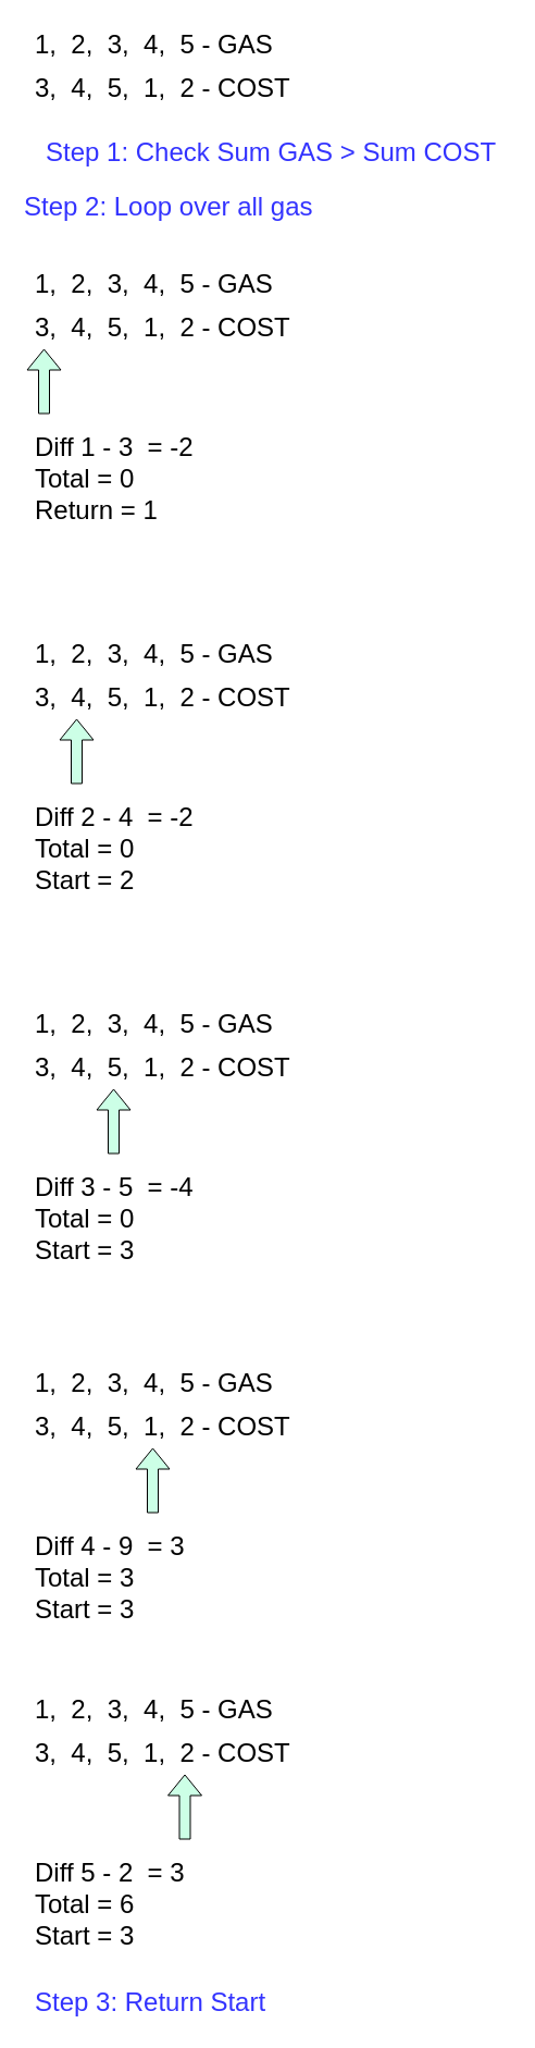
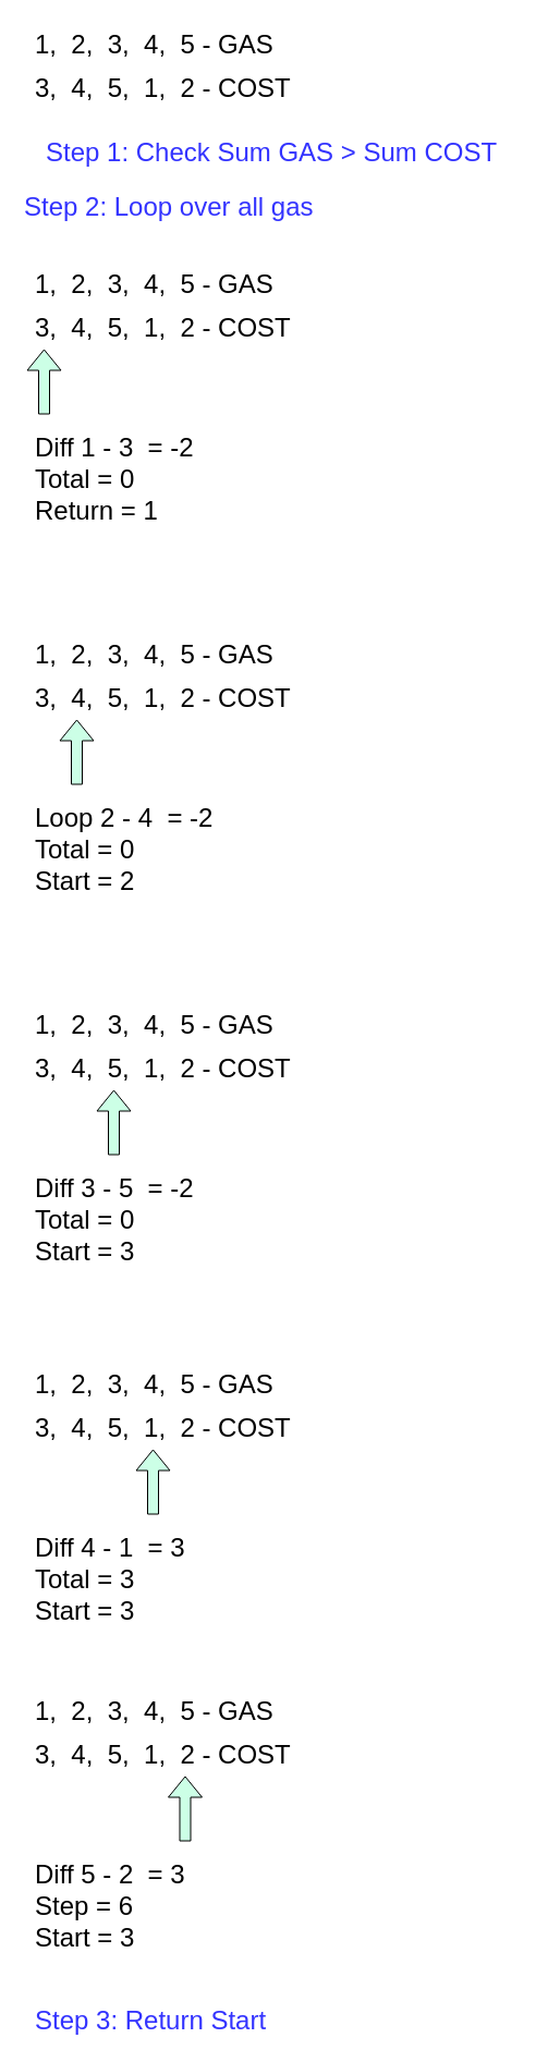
  <mxCell id="0" />
  <mxCell id="1" parent="0" />
  <mxCell id="2" value="&lt;font style=&quot;font-size: 24px&quot;&gt;1,&amp;nbsp; 2,&amp;nbsp; 3,&amp;nbsp; 4,&amp;nbsp; 5 - GAS&lt;br&gt;&lt;br&gt;&lt;/font&gt;" style="text;html=1;" parent="1" vertex="1"><mxGeometry x="30" y="20" width="300" height="60" as="geometry" /></mxCell>
  <mxCell id="3" value="&lt;font style=&quot;font-size: 24px&quot;&gt;3,&amp;nbsp; 4,&amp;nbsp; 5,&amp;nbsp; 1,&amp;nbsp; 2 - COST&lt;/font&gt;" style="text;html=1;" parent="1" vertex="1"><mxGeometry x="30" y="60" width="280" height="40" as="geometry" /></mxCell>
  <mxCell id="4" value="&lt;font style=&quot;font-size: 24px&quot;&gt;Diff 1 - 3&amp;nbsp; = -2&lt;br&gt;Total = 0&lt;br&gt;Return = 1&lt;br&gt;&lt;/font&gt;" style="text;html=1;" parent="1" vertex="1"><mxGeometry x="30" y="390" width="190" height="120" as="geometry" /></mxCell>
  <mxCell id="5" value="&lt;font style=&quot;font-size: 24px&quot;&gt;Step 2: Loop over all gas&lt;/font&gt;" style="text;html=1;strokeColor=none;fillColor=none;align=left;verticalAlign=middle;whiteSpace=wrap;rounded=0;fontColor=#3333FF;" vertex="1" parent="1"><mxGeometry x="20" y="170" width="390" height="40" as="geometry" /></mxCell>
  <mxCell id="6" value="&lt;font style=&quot;font-size: 24px&quot;&gt;1,&amp;nbsp; 2,&amp;nbsp; 3,&amp;nbsp; 4,&amp;nbsp; 5 - GAS&lt;br&gt;&lt;br&gt;&lt;/font&gt;" style="text;html=1;" vertex="1" parent="1"><mxGeometry x="30" y="240" width="300" height="60" as="geometry" /></mxCell>
  <mxCell id="7" value="&lt;font style=&quot;font-size: 24px&quot;&gt;3,&amp;nbsp; 4,&amp;nbsp; 5,&amp;nbsp; 1,&amp;nbsp; 2 - COST&lt;/font&gt;" style="text;html=1;" vertex="1" parent="1"><mxGeometry x="30" y="280" width="280" height="40" as="geometry" /></mxCell>
  <mxCell id="8" value="" style="shape=flexArrow;endArrow=classic;html=1;fillColor=#CCFFE6;" edge="1" parent="1"><mxGeometry width="50" height="50" relative="1" as="geometry"><mxPoint x="40" y="380" as="sourcePoint" /><mxPoint x="40" y="320" as="targetPoint" /></mxGeometry></mxCell>
- <mxCell id="9" value="&lt;font style=&quot;font-size: 24px&quot;&gt;Diff 2 - 4&amp;nbsp; = -2&lt;br&gt;Total = 0&lt;br&gt;Start = 2&lt;br&gt;&lt;/font&gt;" style="text;html=1;" vertex="1" parent="1"><mxGeometry x="30" y="730" width="190" height="120" as="geometry" /></mxCell>
+ <mxCell id="9" value="&lt;font style=&quot;font-size: 24px&quot;&gt;Loop 2 - 4&amp;nbsp; = -2&lt;br&gt;Total = 0&lt;br&gt;Start = 2&lt;br&gt;&lt;/font&gt;" style="text;html=1;" vertex="1" parent="1"><mxGeometry x="30" y="730" width="190" height="120" as="geometry" /></mxCell>
  <mxCell id="10" value="&lt;font style=&quot;font-size: 24px&quot;&gt;1,&amp;nbsp; 2,&amp;nbsp; 3,&amp;nbsp; 4,&amp;nbsp; 5 - GAS&lt;br&gt;&lt;br&gt;&lt;/font&gt;" style="text;html=1;" vertex="1" parent="1"><mxGeometry x="30" y="580" width="300" height="60" as="geometry" /></mxCell>
  <mxCell id="11" value="&lt;font style=&quot;font-size: 24px&quot;&gt;3,&amp;nbsp; 4,&amp;nbsp; 5,&amp;nbsp; 1,&amp;nbsp; 2 - COST&lt;/font&gt;" style="text;html=1;" vertex="1" parent="1"><mxGeometry x="30" y="620" width="280" height="40" as="geometry" /></mxCell>
  <mxCell id="12" value="" style="shape=flexArrow;endArrow=classic;html=1;fillColor=#CCFFE6;" edge="1" parent="1"><mxGeometry width="50" height="50" relative="1" as="geometry"><mxPoint x="70" y="720" as="sourcePoint" /><mxPoint x="70" y="660" as="targetPoint" /></mxGeometry></mxCell>
- <mxCell id="13" value="&lt;font style=&quot;font-size: 24px&quot;&gt;Diff 3 - 5&amp;nbsp; = -4&lt;br&gt;Total = 0&lt;br&gt;Start = 3&lt;br&gt;&lt;/font&gt;" style="text;html=1;" vertex="1" parent="1"><mxGeometry x="30" y="1070" width="190" height="120" as="geometry" /></mxCell>
+ <mxCell id="13" value="&lt;font style=&quot;font-size: 24px&quot;&gt;Diff 3 - 5&amp;nbsp; = -2&lt;br&gt;Total = 0&lt;br&gt;Start = 3&lt;br&gt;&lt;/font&gt;" style="text;html=1;" vertex="1" parent="1"><mxGeometry x="30" y="1070" width="190" height="120" as="geometry" /></mxCell>
  <mxCell id="14" value="&lt;font style=&quot;font-size: 24px&quot;&gt;1,&amp;nbsp; 2,&amp;nbsp; 3,&amp;nbsp; 4,&amp;nbsp; 5 - GAS&lt;br&gt;&lt;br&gt;&lt;/font&gt;" style="text;html=1;" vertex="1" parent="1"><mxGeometry x="30" y="920" width="300" height="60" as="geometry" /></mxCell>
  <mxCell id="15" value="&lt;font style=&quot;font-size: 24px&quot;&gt;3,&amp;nbsp; 4,&amp;nbsp; 5,&amp;nbsp; 1,&amp;nbsp; 2 - COST&lt;/font&gt;" style="text;html=1;" vertex="1" parent="1"><mxGeometry x="30" y="960" width="280" height="40" as="geometry" /></mxCell>
  <mxCell id="16" value="" style="shape=flexArrow;endArrow=classic;html=1;fillColor=#CCFFE6;" edge="1" parent="1"><mxGeometry width="50" height="50" relative="1" as="geometry"><mxPoint x="104" y="1060" as="sourcePoint" /><mxPoint x="104" y="1000" as="targetPoint" /></mxGeometry></mxCell>
- <mxCell id="17" value="&lt;font style=&quot;font-size: 24px&quot;&gt;Diff 4 - 9&amp;nbsp; = 3&lt;br&gt;Total = 3&lt;br&gt;Start = 3&lt;br&gt;&lt;/font&gt;" style="text;html=1;" vertex="1" parent="1"><mxGeometry x="30" y="1400" width="190" height="120" as="geometry" /></mxCell>
+ <mxCell id="17" value="&lt;font style=&quot;font-size: 24px&quot;&gt;Diff 4 - 1&amp;nbsp; = 3&lt;br&gt;Total = 3&lt;br&gt;Start = 3&lt;br&gt;&lt;/font&gt;" style="text;html=1;" vertex="1" parent="1"><mxGeometry x="30" y="1400" width="190" height="120" as="geometry" /></mxCell>
  <mxCell id="18" value="&lt;font style=&quot;font-size: 24px&quot;&gt;1,&amp;nbsp; 2,&amp;nbsp; 3,&amp;nbsp; 4,&amp;nbsp; 5 - GAS&lt;br&gt;&lt;br&gt;&lt;/font&gt;" style="text;html=1;" vertex="1" parent="1"><mxGeometry x="30" y="1250" width="300" height="60" as="geometry" /></mxCell>
  <mxCell id="19" value="&lt;font style=&quot;font-size: 24px&quot;&gt;3,&amp;nbsp; 4,&amp;nbsp; 5,&amp;nbsp; 1,&amp;nbsp; 2 - COST&lt;/font&gt;" style="text;html=1;" vertex="1" parent="1"><mxGeometry x="30" y="1290" width="280" height="40" as="geometry" /></mxCell>
  <mxCell id="20" value="" style="shape=flexArrow;endArrow=classic;html=1;fillColor=#CCFFE6;" edge="1" parent="1"><mxGeometry width="50" height="50" relative="1" as="geometry"><mxPoint x="140" y="1390" as="sourcePoint" /><mxPoint x="140" y="1330" as="targetPoint" /></mxGeometry></mxCell>
- <mxCell id="21" value="&lt;font style=&quot;font-size: 24px&quot;&gt;Diff 5 - 2&amp;nbsp; = 3&lt;br&gt;Total = 6&lt;br&gt;Start = 3&lt;br&gt;&lt;/font&gt;" style="text;html=1;" vertex="1" parent="1"><mxGeometry x="30" y="1700" width="190" height="120" as="geometry" /></mxCell>
+ <mxCell id="21" value="&lt;font style=&quot;font-size: 24px&quot;&gt;Diff 5 - 2&amp;nbsp; = 3&lt;br&gt;Step = 6&lt;br&gt;Start = 3&lt;br&gt;&lt;/font&gt;" style="text;html=1;" vertex="1" parent="1"><mxGeometry x="30" y="1700" width="190" height="120" as="geometry" /></mxCell>
  <mxCell id="22" value="&lt;font style=&quot;font-size: 24px&quot;&gt;1,&amp;nbsp; 2,&amp;nbsp; 3,&amp;nbsp; 4,&amp;nbsp; 5 - GAS&lt;br&gt;&lt;br&gt;&lt;/font&gt;" style="text;html=1;" vertex="1" parent="1"><mxGeometry x="30" y="1550" width="300" height="60" as="geometry" /></mxCell>
  <mxCell id="23" value="&lt;font style=&quot;font-size: 24px&quot;&gt;3,&amp;nbsp; 4,&amp;nbsp; 5,&amp;nbsp; 1,&amp;nbsp; 2 - COST&lt;/font&gt;" style="text;html=1;" vertex="1" parent="1"><mxGeometry x="30" y="1590" width="280" height="40" as="geometry" /></mxCell>
  <mxCell id="24" value="" style="shape=flexArrow;endArrow=classic;html=1;fillColor=#CCFFE6;" edge="1" parent="1"><mxGeometry width="50" height="50" relative="1" as="geometry"><mxPoint x="169.5" y="1690" as="sourcePoint" /><mxPoint x="169.5" y="1630" as="targetPoint" /></mxGeometry></mxCell>
- <mxCell id="25" value="&lt;font style=&quot;font-size: 24px&quot;&gt;Step 3: Return Start&lt;/font&gt;" style="text;html=1;strokeColor=none;fillColor=none;align=left;verticalAlign=middle;whiteSpace=wrap;rounded=0;fontColor=#3333FF;" vertex="1" parent="1"><mxGeometry x="30" y="1820" width="390" height="40" as="geometry" /></mxCell>
+ <mxCell id="25" value="&lt;font style=&quot;font-size: 24px&quot;&gt;Step 3: Return Start&lt;/font&gt;" style="text;html=1;strokeColor=none;fillColor=none;align=left;verticalAlign=middle;whiteSpace=wrap;rounded=0;fontColor=#3333FF;" vertex="1" parent="1"><mxGeometry x="30" y="1835" width="390" height="40" as="geometry" /></mxCell>
  <mxCell id="26" value="&lt;font style=&quot;font-size: 24px&quot;&gt;Step 1: Check Sum GAS &amp;gt; Sum COST&lt;/font&gt;" style="text;html=1;strokeColor=none;fillColor=none;align=left;verticalAlign=middle;whiteSpace=wrap;rounded=0;fontColor=#3333FF;" vertex="1" parent="1"><mxGeometry x="40" y="120" width="430" height="40" as="geometry" /></mxCell>
